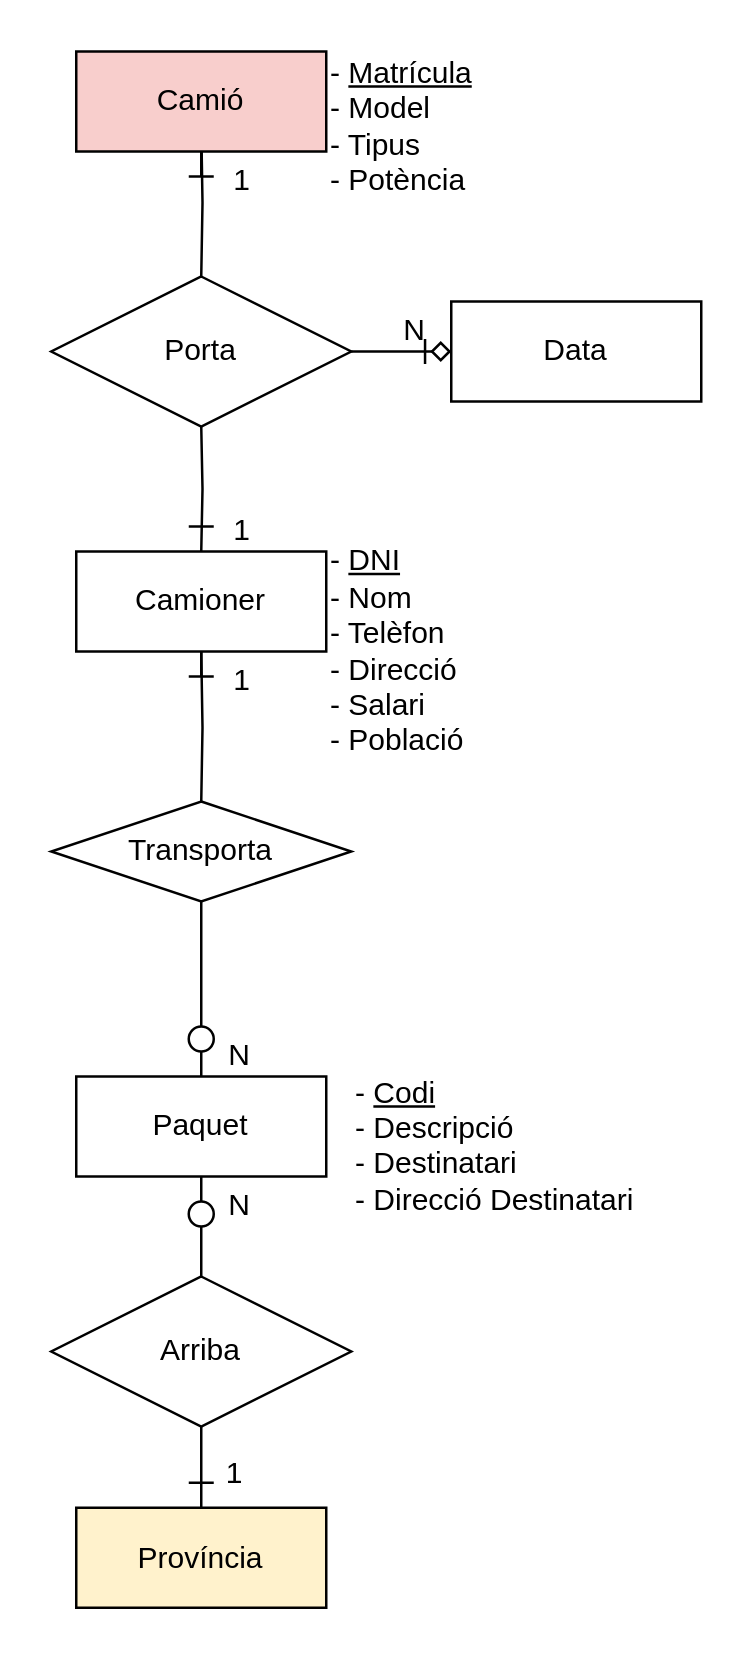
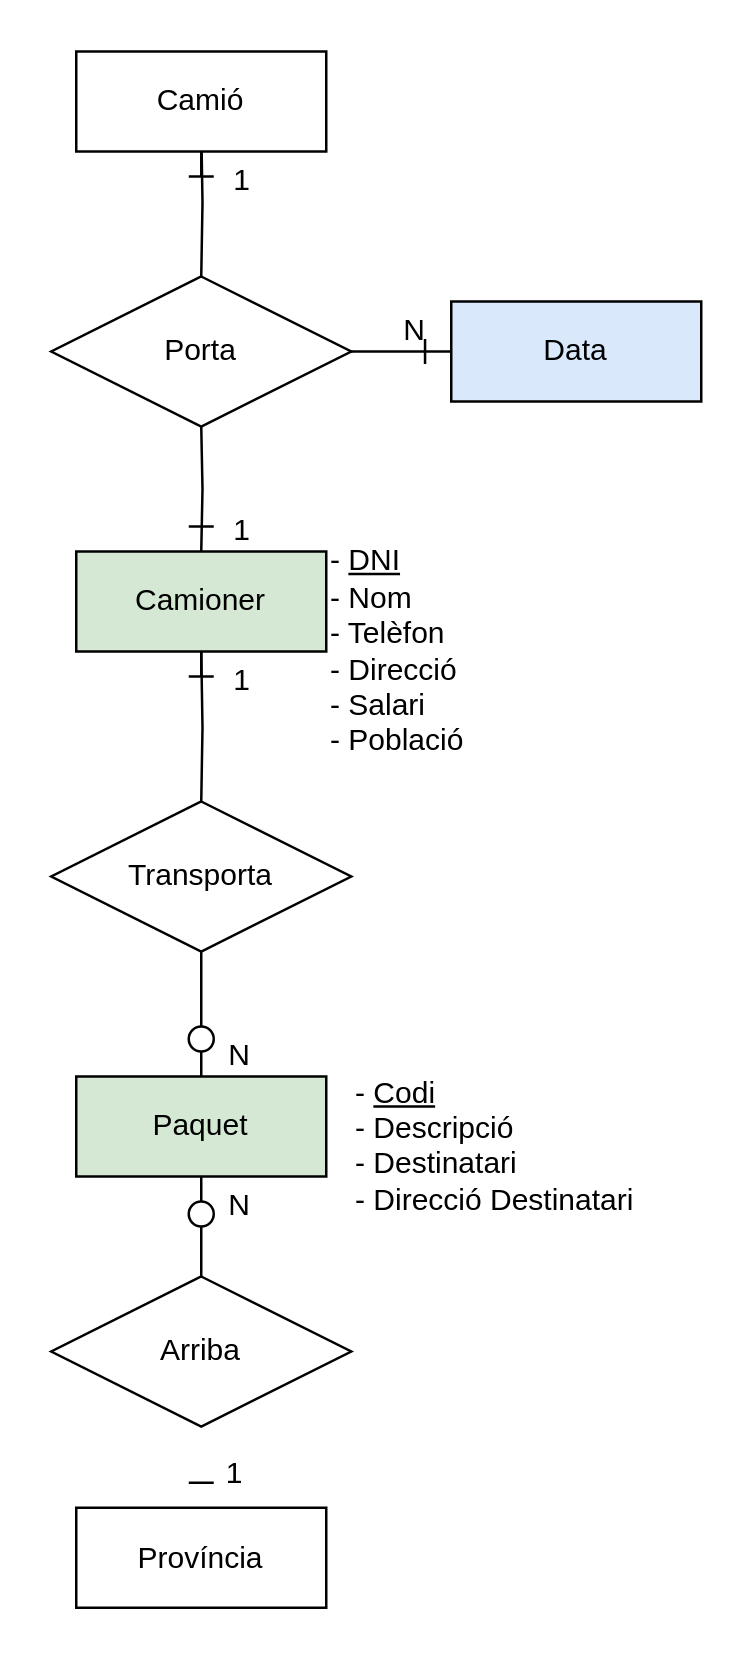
  <mxCell id="0" />
  <mxCell id="1" parent="0" />
  <mxCell id="2" style="edgeStyle=orthogonalEdgeStyle;rounded=0;orthogonalLoop=1;jettySize=auto;html=1;entryX=0.5;entryY=0;entryDx=0;entryDy=0;strokeColor=default;endArrow=none;endFill=0;startArrow=none;" parent="1" target="9" edge="1"><mxGeometry relative="1" as="geometry"><mxPoint x="80" y="260" as="sourcePoint" /></mxGeometry></mxCell>
- <mxCell id="3" value="Camioner" style="whiteSpace=wrap;html=1;align=center;" parent="1" vertex="1"><mxGeometry x="30" y="220" width="100" height="40" as="geometry" /></mxCell>
+ <mxCell id="3" value="Camioner" style="whiteSpace=wrap;html=1;align=center;fillColor=#d5e8d4;" parent="1" vertex="1"><mxGeometry x="30" y="220" width="100" height="40" as="geometry" /></mxCell>
  <mxCell id="4" style="edgeStyle=orthogonalEdgeStyle;rounded=0;orthogonalLoop=1;jettySize=auto;html=1;exitX=0.5;exitY=0;exitDx=0;exitDy=0;entryX=0.5;entryY=1;entryDx=0;entryDy=0;strokeColor=default;endArrow=none;endFill=0;startArrow=none;" parent="1" source="36" target="9" edge="1"><mxGeometry relative="1" as="geometry" /></mxCell>
  <mxCell id="5" style="edgeStyle=orthogonalEdgeStyle;rounded=0;orthogonalLoop=1;jettySize=auto;html=1;exitX=0.5;exitY=1;exitDx=0;exitDy=0;entryX=0.5;entryY=0;entryDx=0;entryDy=0;strokeColor=default;endArrow=none;endFill=0;startArrow=none;" parent="1" source="17" target="10" edge="1"><mxGeometry relative="1" as="geometry" /></mxCell>
- <mxCell id="6" value="Paquet" style="whiteSpace=wrap;html=1;align=center;" parent="1" vertex="1"><mxGeometry x="30" y="430" width="100" height="40" as="geometry" /></mxCell>
- <mxCell id="7" style="edgeStyle=orthogonalEdgeStyle;rounded=0;orthogonalLoop=1;jettySize=auto;html=1;exitX=0.5;exitY=0;exitDx=0;exitDy=0;entryX=0.5;entryY=1;entryDx=0;entryDy=0;strokeColor=default;endArrow=none;endFill=0;startArrow=none;" parent="1" source="8" target="10" edge="1"><mxGeometry relative="1" as="geometry"><mxPoint x="80" y="587.5" as="sourcePoint" /></mxGeometry></mxCell>
- <mxCell id="8" value="&lt;div&gt;Província&lt;/div&gt;" style="whiteSpace=wrap;html=1;align=center;fillColor=#fff2cc;" parent="1" vertex="1"><mxGeometry x="30" y="602.5" width="100" height="40" as="geometry" /></mxCell>
- <mxCell id="9" value="Transporta" style="shape=rhombus;perimeter=rhombusPerimeter;whiteSpace=wrap;html=1;align=center;" parent="1" vertex="1"><mxGeometry x="20" y="320" width="120" height="40" as="geometry" /></mxCell>
+ <mxCell id="6" value="Paquet" style="whiteSpace=wrap;html=1;align=center;fillColor=#d5e8d4;" parent="1" vertex="1"><mxGeometry x="30" y="430" width="100" height="40" as="geometry" /></mxCell>
+ <mxCell id="8" value="&lt;div&gt;Província&lt;/div&gt;" style="whiteSpace=wrap;html=1;align=center;" parent="1" vertex="1"><mxGeometry x="30" y="602.5" width="100" height="40" as="geometry" /></mxCell>
+ <mxCell id="9" value="Transporta" style="shape=rhombus;perimeter=rhombusPerimeter;whiteSpace=wrap;html=1;align=center;" parent="1" vertex="1"><mxGeometry x="20" y="320" width="120" height="60" as="geometry" /></mxCell>
  <mxCell id="10" value="Arriba" style="shape=rhombus;perimeter=rhombusPerimeter;whiteSpace=wrap;html=1;align=center;" parent="1" vertex="1"><mxGeometry x="20" y="510" width="120" height="60" as="geometry" /></mxCell>
  <mxCell id="11" value="" style="endArrow=none;html=1;rounded=0;strokeColor=default;" parent="1" edge="1"><mxGeometry width="50" height="50" relative="1" as="geometry"><mxPoint x="75" y="270" as="sourcePoint" /><mxPoint x="85" y="270" as="targetPoint" /></mxGeometry></mxCell>
  <mxCell id="12" value="&lt;div&gt;- &lt;u&gt;DNI&lt;/u&gt;&lt;/div&gt;&lt;div&gt;- Nom&lt;u&gt;&lt;br&gt;&lt;/u&gt;&lt;/div&gt;&lt;div&gt;- Telèfon&lt;/div&gt;&lt;div&gt;- Direcció&lt;/div&gt;&lt;div&gt;- Salari&lt;br&gt;&lt;/div&gt;&lt;div&gt;- Població&lt;br&gt;&lt;/div&gt;" style="text;html=1;strokeColor=none;fillColor=none;align=left;verticalAlign=middle;whiteSpace=wrap;rounded=0;imageVerticalAlign=top;perimeter=none;" parent="1" vertex="1"><mxGeometry x="130" y="220" width="140" height="80" as="geometry" /></mxCell>
  <mxCell id="13" value="N" style="resizable=0;html=1;align=right;verticalAlign=bottom;fillColor=none;" parent="1" connectable="0" vertex="1"><mxGeometry x="100" y="430.004" as="geometry" /></mxCell>
  <mxCell id="14" value="1" style="resizable=0;html=1;align=right;verticalAlign=bottom;fillColor=none;" parent="1" connectable="0" vertex="1"><mxGeometry x="100" y="280.004" as="geometry" /></mxCell>
  <mxCell id="15" value="&lt;div&gt;- &lt;u&gt;Codi&lt;/u&gt;&lt;/div&gt;&lt;div&gt;- Descripció&lt;u&gt;&lt;br&gt;&lt;/u&gt;&lt;/div&gt;&lt;div&gt;- Destinatari&lt;/div&gt;&lt;div&gt;- Direcció Destinatari&lt;br&gt;&lt;/div&gt;&lt;div&gt;&lt;br&gt;&lt;/div&gt;" style="text;html=1;strokeColor=none;fillColor=none;align=left;verticalAlign=middle;whiteSpace=wrap;rounded=0;imageVerticalAlign=top;perimeter=none;" parent="1" vertex="1"><mxGeometry x="140" y="430" width="140" height="70" as="geometry" /></mxCell>
  <mxCell id="16" value="" style="edgeStyle=orthogonalEdgeStyle;rounded=0;orthogonalLoop=1;jettySize=auto;html=1;exitX=0.5;exitY=1;exitDx=0;exitDy=0;entryX=0.5;entryY=0;entryDx=0;entryDy=0;strokeColor=default;endArrow=none;endFill=0;" parent="1" source="3" edge="1"><mxGeometry relative="1" as="geometry"><mxPoint x="80" y="260" as="sourcePoint" /><mxPoint x="80" y="270" as="targetPoint" /></mxGeometry></mxCell>
  <mxCell id="17" value="" style="ellipse;whiteSpace=wrap;html=1;aspect=fixed;fillColor=none;strokeColor=default;" parent="1" vertex="1"><mxGeometry x="75" y="480" width="10" height="10" as="geometry" /></mxCell>
  <mxCell id="18" value="" style="edgeStyle=orthogonalEdgeStyle;rounded=0;orthogonalLoop=1;jettySize=auto;html=1;exitX=0.5;exitY=1;exitDx=0;exitDy=0;entryX=0.5;entryY=0;entryDx=0;entryDy=0;strokeColor=default;endArrow=none;endFill=0;" parent="1" source="6" target="17" edge="1"><mxGeometry relative="1" as="geometry"><mxPoint x="80" y="470" as="sourcePoint" /><mxPoint x="80" y="500" as="targetPoint" /></mxGeometry></mxCell>
  <mxCell id="19" value="1" style="resizable=0;html=1;align=right;verticalAlign=bottom;fillColor=none;" parent="1" connectable="0" vertex="1"><mxGeometry x="90" y="592.504" as="geometry"><mxPoint x="7" y="4" as="offset" /></mxGeometry></mxCell>
  <mxCell id="20" value="N" style="resizable=0;html=1;align=right;verticalAlign=bottom;fillColor=none;" parent="1" connectable="0" vertex="1"><mxGeometry x="100" y="490.004" as="geometry" /></mxCell>
  <mxCell id="21" style="edgeStyle=orthogonalEdgeStyle;rounded=0;orthogonalLoop=1;jettySize=auto;html=1;entryX=0.5;entryY=0;entryDx=0;entryDy=0;strokeColor=default;endArrow=none;endFill=0;startArrow=none;" parent="1" target="25" edge="1"><mxGeometry relative="1" as="geometry"><mxPoint x="80" y="50" as="sourcePoint" /></mxGeometry></mxCell>
- <mxCell id="22" value="Camió" style="whiteSpace=wrap;html=1;align=center;fillColor=#f8cecc;" parent="1" vertex="1"><mxGeometry x="30" y="20" width="100" height="40" as="geometry" /></mxCell>
+ <mxCell id="22" value="Camió" style="whiteSpace=wrap;html=1;align=center;" parent="1" vertex="1"><mxGeometry x="30" y="20" width="100" height="40" as="geometry" /></mxCell>
  <mxCell id="23" style="edgeStyle=orthogonalEdgeStyle;rounded=0;orthogonalLoop=1;jettySize=auto;html=1;exitX=0.5;exitY=0;exitDx=0;exitDy=0;entryX=0.5;entryY=1;entryDx=0;entryDy=0;strokeColor=default;endArrow=none;endFill=0;" parent="1" target="25" edge="1"><mxGeometry relative="1" as="geometry"><mxPoint x="80" y="220" as="sourcePoint" /></mxGeometry></mxCell>
- <mxCell id="24" style="edgeStyle=orthogonalEdgeStyle;rounded=0;orthogonalLoop=1;jettySize=auto;html=1;exitX=1;exitY=0.5;exitDx=0;exitDy=0;entryX=0;entryY=0.5;entryDx=0;entryDy=0;endArrow=diamond;endFill=0;" parent="1" source="25" target="32" edge="1"><mxGeometry relative="1" as="geometry" /></mxCell>
+ <mxCell id="24" style="edgeStyle=orthogonalEdgeStyle;rounded=0;orthogonalLoop=1;jettySize=auto;html=1;exitX=1;exitY=0.5;exitDx=0;exitDy=0;entryX=0;entryY=0.5;entryDx=0;entryDy=0;endArrow=none;endFill=0;" parent="1" source="25" target="32" edge="1"><mxGeometry relative="1" as="geometry" /></mxCell>
  <mxCell id="25" value="Porta" style="shape=rhombus;perimeter=rhombusPerimeter;whiteSpace=wrap;html=1;align=center;" parent="1" vertex="1"><mxGeometry x="20" y="110" width="120" height="60" as="geometry" /></mxCell>
  <mxCell id="26" value="" style="endArrow=none;html=1;rounded=0;strokeColor=default;" parent="1" edge="1"><mxGeometry width="50" height="50" relative="1" as="geometry"><mxPoint x="85" y="210" as="sourcePoint" /><mxPoint x="75" y="210" as="targetPoint" /></mxGeometry></mxCell>
  <mxCell id="27" value="" style="endArrow=none;html=1;rounded=0;strokeColor=default;" parent="1" edge="1"><mxGeometry width="50" height="50" relative="1" as="geometry"><mxPoint x="75" y="70" as="sourcePoint" /><mxPoint x="85" y="70" as="targetPoint" /></mxGeometry></mxCell>
- <mxCell id="28" value="&lt;div&gt;- &lt;u&gt;Matrícula&lt;/u&gt;&lt;/div&gt;&lt;div&gt;- Model&lt;u&gt;&lt;br&gt;&lt;/u&gt;&lt;/div&gt;&lt;div&gt;- Tipus&lt;/div&gt;&lt;div&gt;- Potència&lt;/div&gt;" style="text;html=1;strokeColor=none;fillColor=none;align=left;verticalAlign=middle;whiteSpace=wrap;rounded=0;imageVerticalAlign=top;perimeter=none;" parent="1" vertex="1"><mxGeometry x="130" y="20" width="140" height="60" as="geometry" /></mxCell>
  <mxCell id="29" value="N" style="resizable=0;html=1;align=right;verticalAlign=bottom;fillColor=none;" parent="1" connectable="0" vertex="1"><mxGeometry x="170" y="140.004" as="geometry" /></mxCell>
  <mxCell id="30" value="1" style="resizable=0;html=1;align=right;verticalAlign=bottom;fillColor=none;" parent="1" connectable="0" vertex="1"><mxGeometry x="100" y="80.004" as="geometry" /></mxCell>
  <mxCell id="31" value="" style="edgeStyle=orthogonalEdgeStyle;rounded=0;orthogonalLoop=1;jettySize=auto;html=1;exitX=0.5;exitY=1;exitDx=0;exitDy=0;entryX=0.5;entryY=0;entryDx=0;entryDy=0;strokeColor=default;endArrow=none;endFill=0;" parent="1" source="22" edge="1"><mxGeometry relative="1" as="geometry"><mxPoint x="80" y="60" as="sourcePoint" /><mxPoint x="80" y="70" as="targetPoint" /></mxGeometry></mxCell>
- <mxCell id="32" value="Data" style="whiteSpace=wrap;html=1;align=center;" parent="1" vertex="1"><mxGeometry x="180" y="120" width="100" height="40" as="geometry" /></mxCell>
+ <mxCell id="32" value="Data" style="whiteSpace=wrap;html=1;align=center;fillColor=#dae8fc;" parent="1" vertex="1"><mxGeometry x="180" y="120" width="100" height="40" as="geometry" /></mxCell>
  <mxCell id="33" value="1" style="resizable=0;html=1;align=right;verticalAlign=bottom;fillColor=none;" parent="1" connectable="0" vertex="1"><mxGeometry x="100" y="220.004" as="geometry" /></mxCell>
  <mxCell id="34" value="" style="endArrow=none;html=1;rounded=0;strokeColor=default;" parent="1" edge="1"><mxGeometry width="50" height="50" relative="1" as="geometry"><mxPoint x="169.52" y="135" as="sourcePoint" /><mxPoint x="169.52" y="145" as="targetPoint" /></mxGeometry></mxCell>
  <mxCell id="35" value="" style="endArrow=none;html=1;rounded=0;strokeColor=default;" edge="1" parent="1"><mxGeometry width="50" height="50" relative="1" as="geometry"><mxPoint x="75" y="592.5" as="sourcePoint" /><mxPoint x="85" y="592.5" as="targetPoint" /></mxGeometry></mxCell>
  <mxCell id="36" value="" style="ellipse;whiteSpace=wrap;html=1;aspect=fixed;fillColor=none;strokeColor=default;" vertex="1" parent="1"><mxGeometry x="75" y="410" width="10" height="10" as="geometry" /></mxCell>
  <mxCell id="37" value="" style="edgeStyle=orthogonalEdgeStyle;rounded=0;orthogonalLoop=1;jettySize=auto;html=1;exitX=0.5;exitY=0;exitDx=0;exitDy=0;entryX=0.5;entryY=1;entryDx=0;entryDy=0;strokeColor=default;endArrow=none;endFill=0;" edge="1" parent="1" source="6" target="36"><mxGeometry relative="1" as="geometry"><mxPoint x="80" y="430" as="sourcePoint" /><mxPoint x="80" y="380" as="targetPoint" /></mxGeometry></mxCell>
